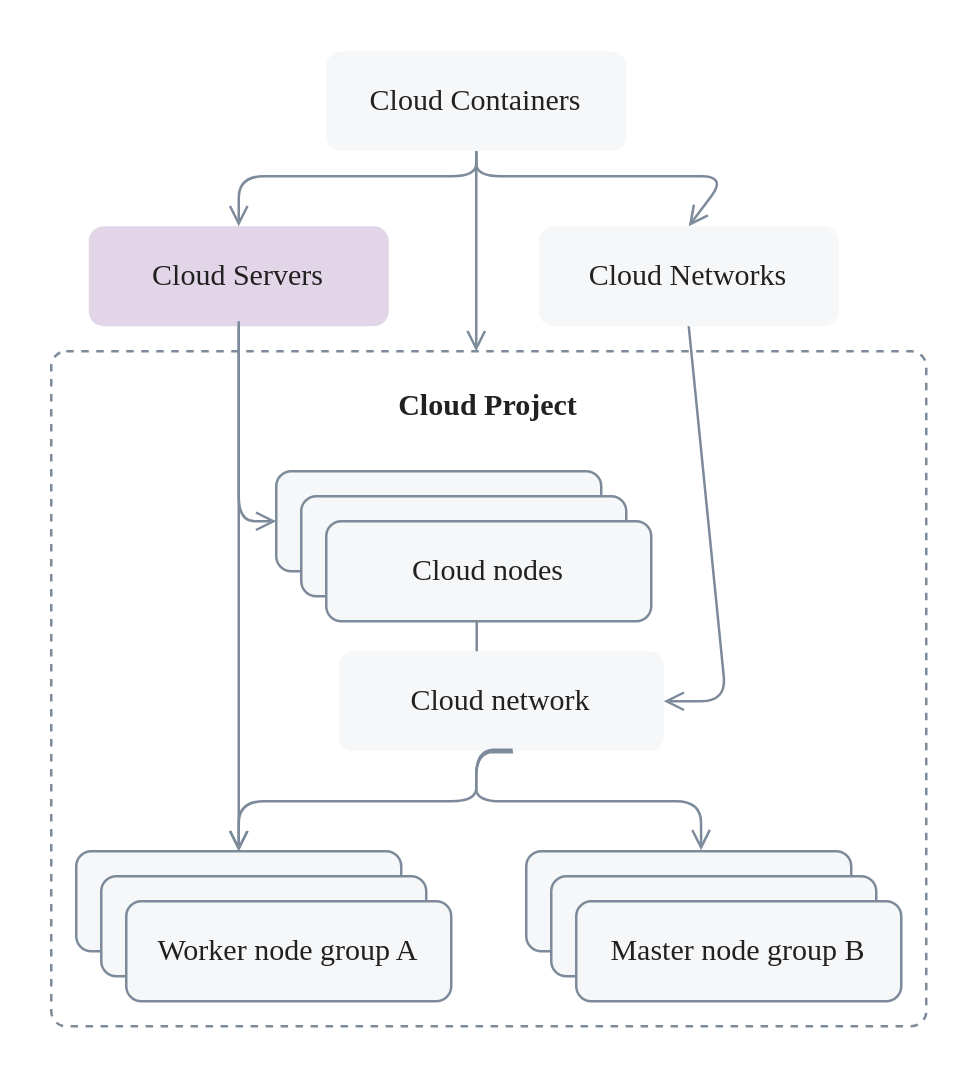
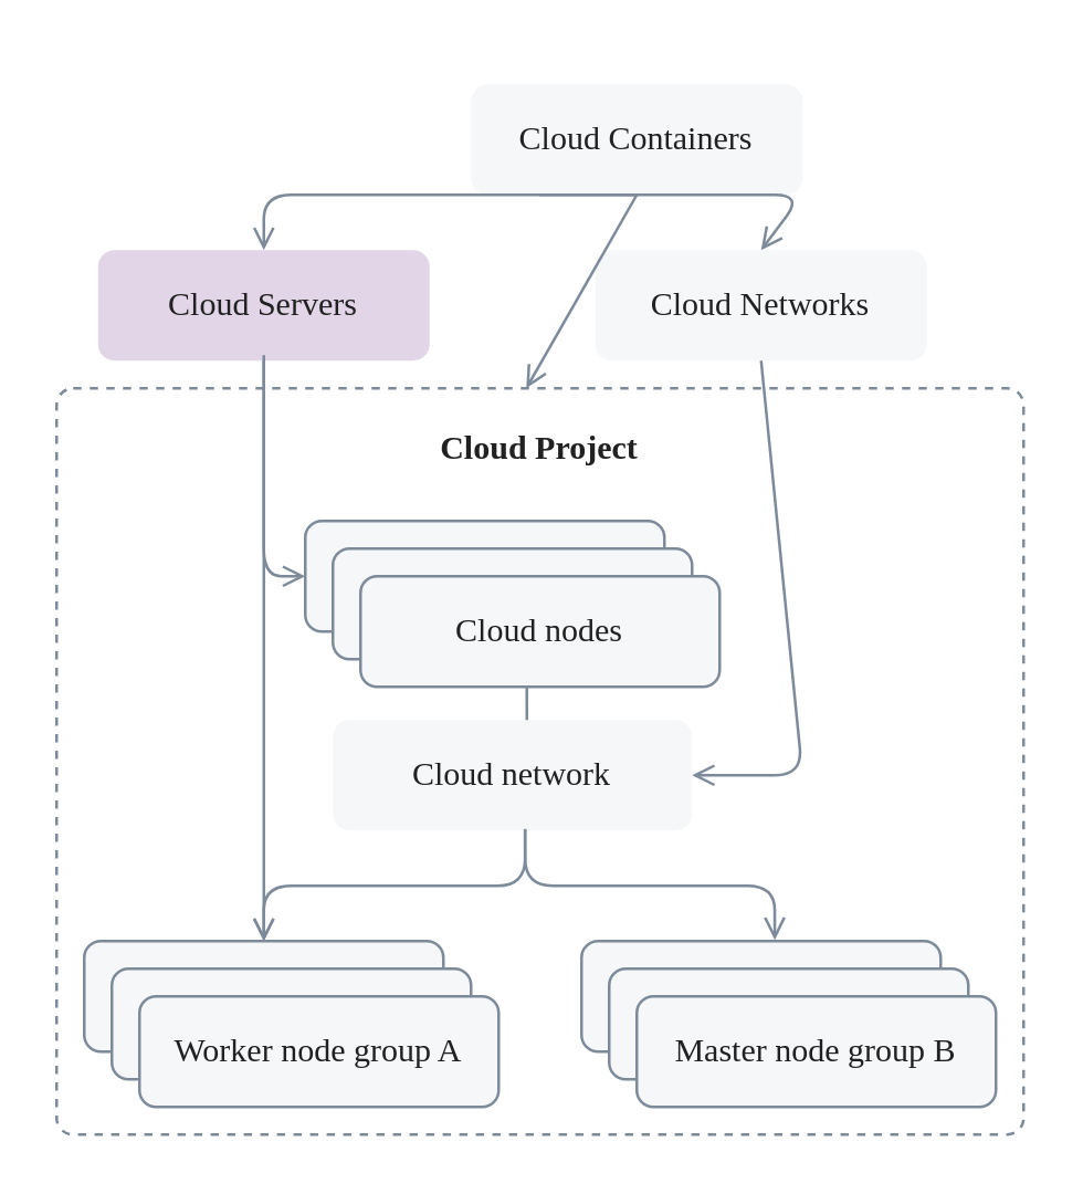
  <mxCell id="0" />
  <mxCell id="1" parent="0" />
  <mxCell id="2" value="Cloud Project" style="rounded=1;whiteSpace=wrap;html=1;strokeColor=#7C8A9A;strokeWidth=1;fontColor=#212121;fillColor=none;dashed=1;fontFamily=VK Sans Display;verticalAlign=top;spacing=10;fontStyle=1;arcSize=12;absoluteArcSize=1;movable=1;resizable=1;rotatable=1;deletable=1;editable=1;locked=0;connectable=1;container=0;" vertex="1" parent="1"><mxGeometry x="20" y="140" width="350" height="270" as="geometry" /></mxCell>
- <mxCell id="3" value="&lt;font color=&quot;#212121&quot;&gt;Cloud Containers&lt;/font&gt;" style="rounded=1;whiteSpace=wrap;html=1;fontFamily=VK Sans Display;strokeColor=none;arcsize=12;fillColor=#F6F7F9;spacing=0;spacingTop=12;spacingBottom=12;arcSize=12;absoluteArcSize=1;" vertex="1" parent="1"><mxGeometry x="130" y="20" width="120" height="40" as="geometry" /></mxCell>
+ <mxCell id="3" value="&lt;font color=&quot;#212121&quot;&gt;Cloud Containers&lt;/font&gt;" style="rounded=1;whiteSpace=wrap;html=1;fontFamily=VK Sans Display;strokeColor=none;arcsize=12;fillColor=#F6F7F9;spacing=0;spacingTop=12;spacingBottom=12;arcSize=12;absoluteArcSize=1;" vertex="1" parent="1"><mxGeometry x="170" y="30" width="120" height="40" as="geometry" /></mxCell>
  <mxCell id="4" value="&lt;font color=&quot;#212121&quot;&gt;Cloud Servers&lt;/font&gt;" style="rounded=1;whiteSpace=wrap;html=1;fontFamily=VK Sans Display;strokeColor=none;arcsize=12;fillColor=#e1d5e7;spacing=0;spacingTop=12;spacingBottom=12;arcSize=12;absoluteArcSize=1;" vertex="1" parent="1"><mxGeometry x="35" y="90" width="120" height="40" as="geometry" /></mxCell>
  <mxCell id="5" value="&lt;font color=&quot;#212121&quot;&gt;Cloud Networks&lt;/font&gt;" style="rounded=1;whiteSpace=wrap;html=1;fontFamily=VK Sans Display;strokeColor=none;arcsize=12;fillColor=#F6F7F9;spacing=0;spacingTop=12;spacingBottom=12;arcSize=12;absoluteArcSize=1;" vertex="1" parent="1"><mxGeometry x="215" y="90" width="120" height="40" as="geometry" /></mxCell>
  <mxCell id="6" style="edgeStyle=none;shape=connector;rounded=1;orthogonalLoop=1;jettySize=auto;html=1;labelBackgroundColor=default;strokeColor=#7C8A9A;strokeWidth=1;fontFamily=VK Sans Display;fontSize=16;fontColor=#212121;startArrow=none;startFill=0;endArrow=open;endFill=0;exitX=0.5;exitY=1;exitDx=0;exitDy=0;" edge="1" parent="1" source="3"><mxGeometry relative="1" as="geometry"><mxPoint x="190" y="140" as="targetPoint" /><mxPoint x="190" y="30" as="sourcePoint" /></mxGeometry></mxCell>
  <mxCell id="7" style="edgeStyle=none;shape=connector;rounded=1;orthogonalLoop=1;jettySize=auto;html=1;labelBackgroundColor=default;strokeColor=#7C8A9A;strokeWidth=1;fontFamily=VK Sans Display;fontSize=16;fontColor=#212121;startArrow=none;startFill=0;endArrow=open;endFill=0;exitX=0.5;exitY=1;exitDx=0;exitDy=0;entryX=0;entryY=0.5;entryDx=0;entryDy=0;" edge="1" parent="1" target="22"><mxGeometry relative="1" as="geometry"><mxPoint x="110" y="206" as="targetPoint" /><mxPoint x="95" y="128" as="sourcePoint" /><Array as="points"><mxPoint x="95" y="208" /></Array></mxGeometry></mxCell>
  <mxCell id="8" style="edgeStyle=none;shape=connector;rounded=1;orthogonalLoop=1;jettySize=auto;html=1;labelBackgroundColor=default;strokeColor=#7C8A9A;strokeWidth=1;fontFamily=VK Sans Display;fontSize=16;fontColor=#212121;startArrow=none;startFill=0;endArrow=open;endFill=0;exitX=0.5;exitY=1;exitDx=0;exitDy=0;entryX=0.5;entryY=0;entryDx=0;entryDy=0;" edge="1" parent="1" source="4" target="16"><mxGeometry relative="1" as="geometry"><mxPoint x="90" y="360" as="targetPoint" /><mxPoint x="30" y="210" as="sourcePoint" /></mxGeometry></mxCell>
  <mxCell id="9" style="edgeStyle=none;shape=connector;rounded=1;orthogonalLoop=1;jettySize=auto;html=1;labelBackgroundColor=default;strokeColor=#7C8A9A;strokeWidth=1;fontFamily=VK Sans Display;fontSize=16;fontColor=#212121;startArrow=none;startFill=0;endArrow=open;endFill=0;exitX=0.5;exitY=1;exitDx=0;exitDy=0;entryX=1;entryY=0.5;entryDx=0;entryDy=0;" edge="1" parent="1" source="5" target="13"><mxGeometry relative="1" as="geometry"><mxPoint x="250" y="300" as="targetPoint" /><mxPoint x="430" y="240" as="sourcePoint" /><Array as="points"><mxPoint x="290" y="280" /></Array></mxGeometry></mxCell>
  <mxCell id="10" style="edgeStyle=none;shape=connector;rounded=1;orthogonalLoop=1;jettySize=auto;html=1;labelBackgroundColor=default;strokeColor=#7C8A9A;strokeWidth=1;fontFamily=VK Sans Display;fontSize=16;fontColor=#212121;startArrow=none;startFill=0;endArrow=open;endFill=0;exitX=0.5;exitY=1;exitDx=0;exitDy=0;entryX=0.5;entryY=0;entryDx=0;entryDy=0;" edge="1" parent="1" source="3" target="4"><mxGeometry relative="1" as="geometry"><mxPoint x="-140" y="312" as="targetPoint" /><mxPoint x="-140" y="210" as="sourcePoint" /><Array as="points"><mxPoint x="190" y="70" /><mxPoint x="95" y="70" /></Array></mxGeometry></mxCell>
  <mxCell id="11" style="edgeStyle=none;shape=connector;rounded=1;orthogonalLoop=1;jettySize=auto;html=1;labelBackgroundColor=default;strokeColor=#7C8A9A;strokeWidth=1;fontFamily=VK Sans Display;fontSize=16;fontColor=#212121;startArrow=none;startFill=0;endArrow=open;endFill=0;exitX=0.5;exitY=1;exitDx=0;exitDy=0;entryX=0.5;entryY=0;entryDx=0;entryDy=0;" edge="1" parent="1" source="3" target="5"><mxGeometry relative="1" as="geometry"><mxPoint x="170" y="162" as="targetPoint" /><mxPoint x="170" y="60" as="sourcePoint" /><Array as="points"><mxPoint x="190" y="70" /><mxPoint x="290" y="70" /></Array></mxGeometry></mxCell>
  <mxCell id="12" style="edgeStyle=orthogonalEdgeStyle;shape=connector;rounded=1;orthogonalLoop=1;jettySize=auto;html=1;labelBackgroundColor=default;strokeColor=#7C8A9A;strokeWidth=1;fontFamily=VK Sans Display;fontSize=16;fontColor=#212121;startArrow=none;startFill=0;endArrow=none;endFill=0;exitX=0.463;exitY=0.999;exitDx=0;exitDy=0;exitPerimeter=0;movable=1;resizable=1;rotatable=1;deletable=1;editable=1;locked=0;connectable=1;entryX=0.536;entryY=1.009;entryDx=0;entryDy=0;entryPerimeter=0;" edge="1" parent="1" source="24" target="13"><mxGeometry relative="1" as="geometry"><mxPoint x="184.73" y="247.76" as="sourcePoint" /><mxPoint x="185" y="308" as="targetPoint" /><Array as="points"><mxPoint x="190" y="278" /><mxPoint x="190" y="278" /></Array></mxGeometry></mxCell>
- <mxCell id="13" value="&lt;font color=&quot;#212121&quot;&gt;Cloud network&lt;/font&gt;" style="rounded=1;whiteSpace=wrap;html=1;fontFamily=VK Sans Display;strokeColor=none;arcsize=12;fillColor=#F6F7F9;spacing=0;spacingTop=12;spacingBottom=12;arcSize=12;absoluteArcSize=1;movable=1;resizable=1;rotatable=1;deletable=1;editable=1;locked=0;connectable=1;container=0;" vertex="1" parent="1"><mxGeometry x="135" y="260" width="130" height="40" as="geometry" /></mxCell>
+ <mxCell id="13" value="&lt;font color=&quot;#212121&quot;&gt;Cloud network&lt;/font&gt;" style="rounded=1;whiteSpace=wrap;html=1;fontFamily=VK Sans Display;strokeColor=none;arcsize=12;fillColor=#F6F7F9;spacing=0;spacingTop=12;spacingBottom=12;arcSize=12;absoluteArcSize=1;movable=1;resizable=1;rotatable=1;deletable=1;editable=1;locked=0;connectable=1;container=0;" vertex="1" parent="1"><mxGeometry x="120" y="260" width="130" height="40" as="geometry" /></mxCell>
  <mxCell id="14" style="edgeStyle=orthogonalEdgeStyle;shape=connector;rounded=1;orthogonalLoop=1;jettySize=auto;html=1;labelBackgroundColor=default;strokeColor=#7C8A9A;strokeWidth=1;fontFamily=VK Sans Display;fontSize=16;fontColor=#212121;startArrow=none;startFill=0;endArrow=open;endFill=0;exitX=0.535;exitY=0.985;exitDx=0;exitDy=0;entryX=0.5;entryY=0;entryDx=0;entryDy=0;movable=1;resizable=1;rotatable=1;deletable=1;editable=1;locked=0;connectable=1;exitPerimeter=0;" edge="1" parent="1" source="13" target="16"><mxGeometry relative="1" as="geometry"><mxPoint x="45" y="440" as="sourcePoint" /><mxPoint x="95" y="340" as="targetPoint" /><Array as="points"><mxPoint x="190" y="320" /><mxPoint x="95" y="320" /></Array></mxGeometry></mxCell>
  <mxCell id="15" style="edgeStyle=orthogonalEdgeStyle;shape=connector;rounded=1;orthogonalLoop=1;jettySize=auto;html=1;labelBackgroundColor=default;strokeColor=#7C8A9A;strokeWidth=1;fontFamily=VK Sans Display;fontSize=16;fontColor=#212121;startArrow=none;startFill=0;endArrow=open;endFill=0;exitX=0.535;exitY=1.006;exitDx=0;exitDy=0;entryX=0.538;entryY=-0.01;entryDx=0;entryDy=0;entryPerimeter=0;movable=1;resizable=1;rotatable=1;deletable=1;editable=1;locked=0;connectable=1;exitPerimeter=0;" edge="1" parent="1" source="13" target="19"><mxGeometry relative="1" as="geometry"><mxPoint x="315" y="410" as="sourcePoint" /><mxPoint x="200" y="585" as="targetPoint" /><Array as="points"><mxPoint x="190" y="320" /><mxPoint x="280" y="320" /></Array></mxGeometry></mxCell>
  <mxCell id="16" value="&lt;font color=&quot;#212121&quot;&gt;Node 1&lt;/font&gt;" style="rounded=1;whiteSpace=wrap;html=1;fontFamily=VK Sans Display;strokeColor=#7C8A9A;arcsize=12;fillColor=#F6F7F9;spacing=0;spacingTop=12;spacingBottom=12;arcSize=12;absoluteArcSize=1;strokeWidth=1;movable=1;resizable=1;rotatable=1;deletable=1;editable=1;locked=0;connectable=1;container=0;" vertex="1" parent="1"><mxGeometry x="30" y="340" width="130" height="40" as="geometry" /></mxCell>
  <mxCell id="17" value="&lt;font color=&quot;#212121&quot;&gt;Node 1&lt;/font&gt;" style="rounded=1;whiteSpace=wrap;html=1;fontFamily=VK Sans Display;strokeColor=#7C8A9A;arcsize=12;fillColor=#F6F7F9;spacing=0;spacingTop=12;spacingBottom=12;arcSize=12;absoluteArcSize=1;strokeWidth=1;movable=1;resizable=1;rotatable=1;deletable=1;editable=1;locked=0;connectable=1;container=0;" vertex="1" parent="1"><mxGeometry x="40" y="350" width="130" height="40" as="geometry" /></mxCell>
  <mxCell id="18" value="&lt;font color=&quot;#212121&quot;&gt;Worker node group A&lt;/font&gt;" style="rounded=1;whiteSpace=wrap;html=1;fontFamily=VK Sans Display;strokeColor=#7C8A9A;arcsize=12;fillColor=#F6F7F9;spacing=0;spacingTop=12;spacingBottom=12;arcSize=12;absoluteArcSize=1;strokeWidth=1;movable=1;resizable=1;rotatable=1;deletable=1;editable=1;locked=0;connectable=1;container=0;" vertex="1" parent="1"><mxGeometry x="50" y="360" width="130" height="40" as="geometry" /></mxCell>
  <mxCell id="19" value="&lt;font color=&quot;#212121&quot;&gt;Node 1&lt;/font&gt;" style="rounded=1;whiteSpace=wrap;html=1;fontFamily=VK Sans Display;strokeColor=#7C8A9A;arcsize=12;fillColor=#F6F7F9;spacing=0;spacingTop=12;spacingBottom=12;arcSize=12;absoluteArcSize=1;strokeWidth=1;movable=1;resizable=1;rotatable=1;deletable=1;editable=1;locked=0;connectable=1;container=0;" vertex="1" parent="1"><mxGeometry x="210" y="340" width="130" height="40" as="geometry" /></mxCell>
  <mxCell id="20" value="&lt;font color=&quot;#212121&quot;&gt;Node 1&lt;/font&gt;" style="rounded=1;whiteSpace=wrap;html=1;fontFamily=VK Sans Display;strokeColor=#7C8A9A;arcsize=12;fillColor=#F6F7F9;spacing=0;spacingTop=12;spacingBottom=12;arcSize=12;absoluteArcSize=1;strokeWidth=1;movable=1;resizable=1;rotatable=1;deletable=1;editable=1;locked=0;connectable=1;container=0;" vertex="1" parent="1"><mxGeometry x="220" y="350" width="130" height="40" as="geometry" /></mxCell>
  <mxCell id="21" value="&lt;font color=&quot;#212121&quot;&gt;Master node group B&lt;/font&gt;" style="rounded=1;whiteSpace=wrap;html=1;fontFamily=VK Sans Display;strokeColor=#7C8A9A;arcsize=12;fillColor=#F6F7F9;spacing=0;spacingTop=12;spacingBottom=12;arcSize=12;absoluteArcSize=1;strokeWidth=1;movable=1;resizable=1;rotatable=1;deletable=1;editable=1;locked=0;connectable=1;container=0;" vertex="1" parent="1"><mxGeometry x="230" y="360" width="130" height="40" as="geometry" /></mxCell>
  <mxCell id="22" value="&lt;font color=&quot;#212121&quot;&gt;Node 1&lt;/font&gt;" style="rounded=1;whiteSpace=wrap;html=1;fontFamily=VK Sans Display;strokeColor=#7C8A9A;arcsize=12;fillColor=#F6F7F9;spacing=0;spacingTop=12;spacingBottom=12;arcSize=12;absoluteArcSize=1;strokeWidth=1;movable=1;resizable=1;rotatable=1;deletable=1;editable=1;locked=0;connectable=1;container=0;" vertex="1" parent="1"><mxGeometry x="110" y="188" width="130" height="40" as="geometry" /></mxCell>
  <mxCell id="23" value="&lt;font color=&quot;#212121&quot;&gt;Node 1&lt;/font&gt;" style="rounded=1;whiteSpace=wrap;html=1;fontFamily=VK Sans Display;strokeColor=#7C8A9A;arcsize=12;fillColor=#F6F7F9;spacing=0;spacingTop=12;spacingBottom=12;arcSize=12;absoluteArcSize=1;strokeWidth=1;movable=1;resizable=1;rotatable=1;deletable=1;editable=1;locked=0;connectable=1;container=0;" vertex="1" parent="1"><mxGeometry x="120" y="198" width="130" height="40" as="geometry" /></mxCell>
  <mxCell id="24" value="&lt;font color=&quot;#212121&quot;&gt;Cloud nodes&lt;/font&gt;" style="rounded=1;whiteSpace=wrap;html=1;fontFamily=VK Sans Display;strokeColor=#7C8A9A;arcsize=12;fillColor=#F6F7F9;spacing=0;spacingTop=12;spacingBottom=12;arcSize=12;absoluteArcSize=1;strokeWidth=1;movable=1;resizable=1;rotatable=1;deletable=1;editable=1;locked=0;connectable=1;container=0;" vertex="1" parent="1"><mxGeometry x="130" y="208" width="130" height="40" as="geometry" /></mxCell>
